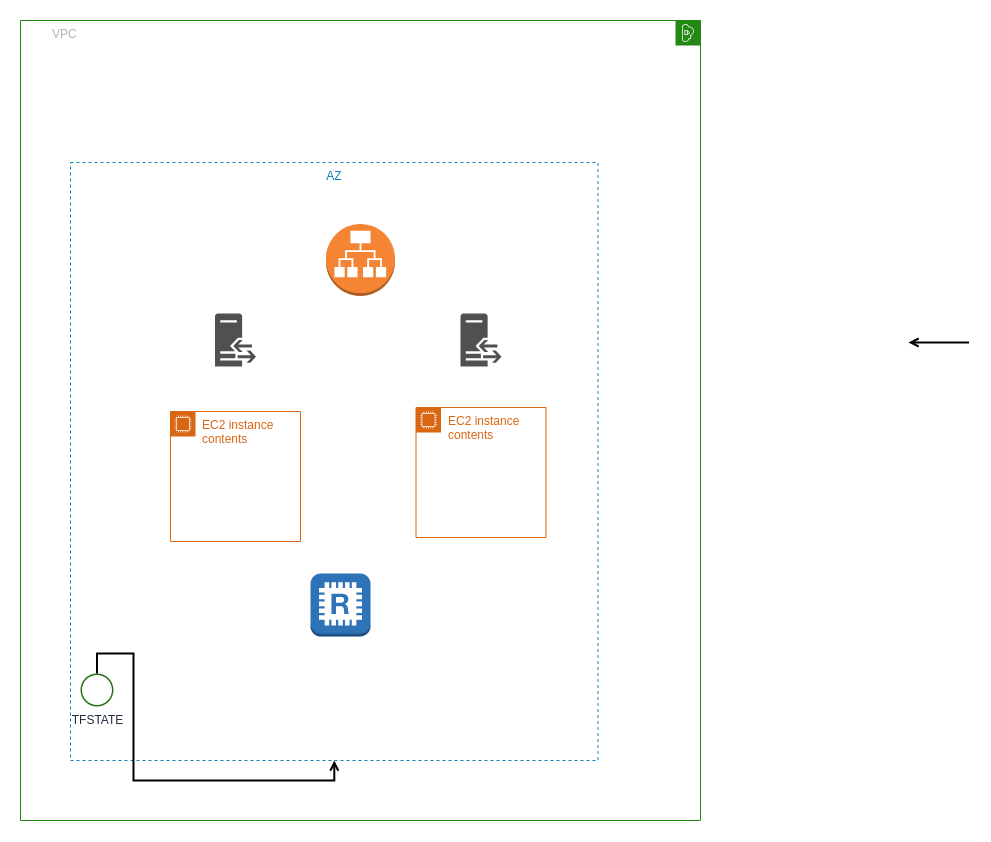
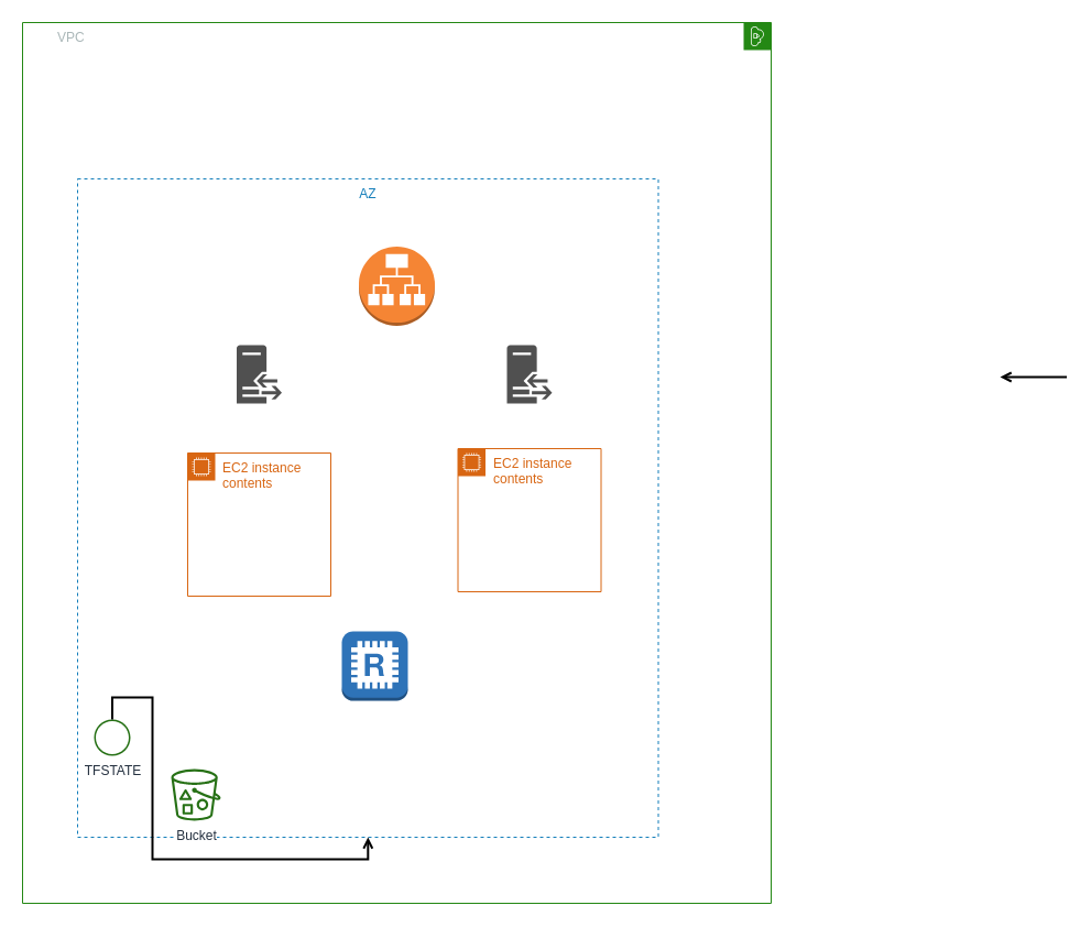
  <mxCell id="0" />
  <mxCell id="1" parent="0" />
  <mxCell id="2" value="" style="edgeStyle=orthogonalEdgeStyle;rounded=0;orthogonalLoop=1;jettySize=auto;html=1;endArrow=open;endFill=0;strokeWidth=2;" parent="1" edge="1"><mxGeometry relative="1" as="geometry"><mxPoint x="968.5" y="342" as="sourcePoint" /><mxPoint x="908" y="342" as="targetPoint" /></mxGeometry></mxCell>
  <mxCell id="3" value="VPC" style="points=[[0,0],[0.25,0],[0.5,0],[0.75,0],[1,0],[1,0.25],[1,0.5],[1,0.75],[1,1],[0.75,1],[0.5,1],[0.25,1],[0,1],[0,0.75],[0,0.5],[0,0.25]];outlineConnect=0;gradientColor=none;html=1;whiteSpace=wrap;fontSize=12;fontStyle=0;container=1;pointerEvents=0;collapsible=0;recursiveResize=0;shape=mxgraph.aws4.group;grIcon=mxgraph.aws4.group_vpc;strokeColor=#248814;fillColor=none;verticalAlign=top;align=left;spacingLeft=30;fontColor=#AAB7B8;dashed=0;direction=south;" vertex="1" parent="1"><mxGeometry x="20" y="20" width="680" height="800" as="geometry" /></mxCell>
  <mxCell id="4" value="AZ" style="fillColor=none;strokeColor=#147EBA;dashed=1;verticalAlign=top;fontStyle=0;fontColor=#147EBA;whiteSpace=wrap;html=1;" vertex="1" parent="3"><mxGeometry x="50" y="142" width="527.5" height="598" as="geometry" /></mxCell>
- <mxCell id="5" value="TFSTATE" style="outlineConnect=0;fontColor=#232F3E;gradientColor=none;fillColor=#277116;strokeColor=none;dashed=0;verticalLabelPosition=bottom;verticalAlign=top;align=center;html=1;fontSize=12;fontStyle=0;aspect=fixed;pointerEvents=1;shape=mxgraph.aws4.object;labelBackgroundColor=#ffffff;" parent="3" vertex="1"><mxGeometry x="60" y="653" width="33" height="33" as="geometry" /></mxCell>
+ <mxCell id="5" value="TFSTATE" style="outlineConnect=0;fontColor=#232F3E;gradientColor=none;fillColor=#277116;strokeColor=none;dashed=0;verticalLabelPosition=bottom;verticalAlign=top;align=center;html=1;fontSize=12;fontStyle=0;aspect=fixed;pointerEvents=1;shape=mxgraph.aws4.object;labelBackgroundColor=#ffffff;" parent="3" vertex="1"><mxGeometry x="65" y="633" width="33" height="33" as="geometry" /></mxCell>
+ <mxCell id="6" value="Bucket" style="outlineConnect=0;fontColor=#232F3E;gradientColor=none;fillColor=#277116;strokeColor=none;dashed=0;verticalLabelPosition=bottom;verticalAlign=top;align=center;html=1;fontSize=12;fontStyle=0;aspect=fixed;pointerEvents=1;shape=mxgraph.aws4.bucket_with_objects;labelBackgroundColor=#ffffff;" parent="3" vertex="1"><mxGeometry x="135" y="678.1" width="45" height="46.8" as="geometry" /></mxCell>
  <mxCell id="7" value="" style="edgeStyle=orthogonalEdgeStyle;rounded=0;orthogonalLoop=1;jettySize=auto;html=1;endArrow=open;endFill=0;strokeWidth=2;" parent="3" source="5" target="4" edge="1"><mxGeometry relative="1" as="geometry" /></mxCell>
  <mxCell id="8" value="" style="outlineConnect=0;dashed=0;verticalLabelPosition=bottom;verticalAlign=top;align=center;html=1;shape=mxgraph.aws3.redis;fillColor=#2E73B8;gradientColor=none;" vertex="1" parent="3"><mxGeometry x="290" y="553" width="60" height="63" as="geometry" /></mxCell>
  <mxCell id="9" value="" style="sketch=0;pointerEvents=1;shadow=0;dashed=0;html=1;strokeColor=none;fillColor=#505050;labelPosition=center;verticalLabelPosition=bottom;verticalAlign=top;outlineConnect=0;align=center;shape=mxgraph.office.servers.reverse_proxy;" vertex="1" parent="3"><mxGeometry x="194.5" y="293" width="41" height="53" as="geometry" /></mxCell>
  <mxCell id="10" value="" style="sketch=0;pointerEvents=1;shadow=0;dashed=0;html=1;strokeColor=none;fillColor=#505050;labelPosition=center;verticalLabelPosition=bottom;verticalAlign=top;outlineConnect=0;align=center;shape=mxgraph.office.servers.reverse_proxy;" vertex="1" parent="3"><mxGeometry x="440" y="293" width="41" height="53" as="geometry" /></mxCell>
  <mxCell id="11" value="" style="outlineConnect=0;dashed=0;verticalLabelPosition=bottom;verticalAlign=top;align=center;html=1;shape=mxgraph.aws3.application_load_balancer;fillColor=#F58534;gradientColor=none;" vertex="1" parent="3"><mxGeometry x="305.5" y="203.5" width="69" height="72" as="geometry" /></mxCell>
  <mxCell id="12" value="EC2 instance contents" style="points=[[0,0],[0.25,0],[0.5,0],[0.75,0],[1,0],[1,0.25],[1,0.5],[1,0.75],[1,1],[0.75,1],[0.5,1],[0.25,1],[0,1],[0,0.75],[0,0.5],[0,0.25]];outlineConnect=0;gradientColor=none;html=1;whiteSpace=wrap;fontSize=12;fontStyle=0;container=1;pointerEvents=0;collapsible=0;recursiveResize=0;shape=mxgraph.aws4.group;grIcon=mxgraph.aws4.group_ec2_instance_contents;strokeColor=#D86613;fillColor=none;verticalAlign=top;align=left;spacingLeft=30;fontColor=#D86613;dashed=0;shadow=0;sketch=0;fontFamily=Helvetica;" vertex="1" parent="3"><mxGeometry x="150" y="391" width="130" height="130" as="geometry" /></mxCell>
  <mxCell id="13" value="EC2 instance contents" style="points=[[0,0],[0.25,0],[0.5,0],[0.75,0],[1,0],[1,0.25],[1,0.5],[1,0.75],[1,1],[0.75,1],[0.5,1],[0.25,1],[0,1],[0,0.75],[0,0.5],[0,0.25]];outlineConnect=0;gradientColor=none;html=1;whiteSpace=wrap;fontSize=12;fontStyle=0;container=1;pointerEvents=0;collapsible=0;recursiveResize=0;shape=mxgraph.aws4.group;grIcon=mxgraph.aws4.group_ec2_instance_contents;strokeColor=#D86613;fillColor=none;verticalAlign=top;align=left;spacingLeft=30;fontColor=#D86613;dashed=0;shadow=0;sketch=0;fontFamily=Helvetica;" vertex="1" parent="3"><mxGeometry x="395.5" y="387" width="130" height="130" as="geometry" /></mxCell>
